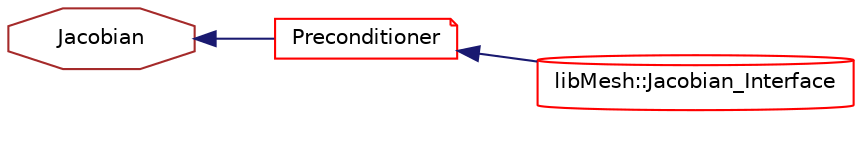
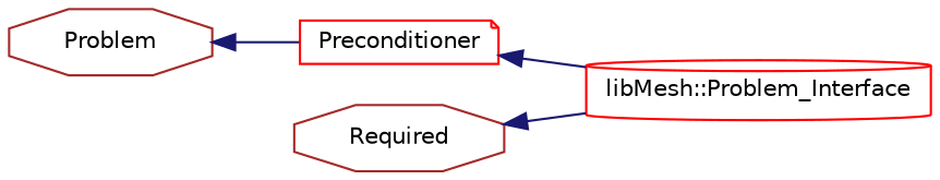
  digraph {
    rankdir=LR
    node [color=brown fillcolor=white fontname=Helvetica fontsize=10 shape=octagon style=filled]
    edge [color=midnightblue dir=back fontname=Helvetica fontsize=10 labelfontname=Helvetica labelfontsize=10 style=solid]
-   n1 [height=0.2 label=Jacobian width=0.4]
+   n1 [height=0.2 label=Problem width=0.4]
    n2 [color=red height=0.2 label=Preconditioner shape=note width=0.4]
-   n3 [color=red height=0.2 label="libMesh::Jacobian_Interface" shape=cylinder width=0.4]
+   n3 [color=red height=0.2 label="libMesh::Problem_Interface" shape=cylinder width=0.4]
+   n4 [height=0.2 label=Required width=0.4]
    n1 -> n2
    n2 -> n3
+   n4 -> n3
  }
